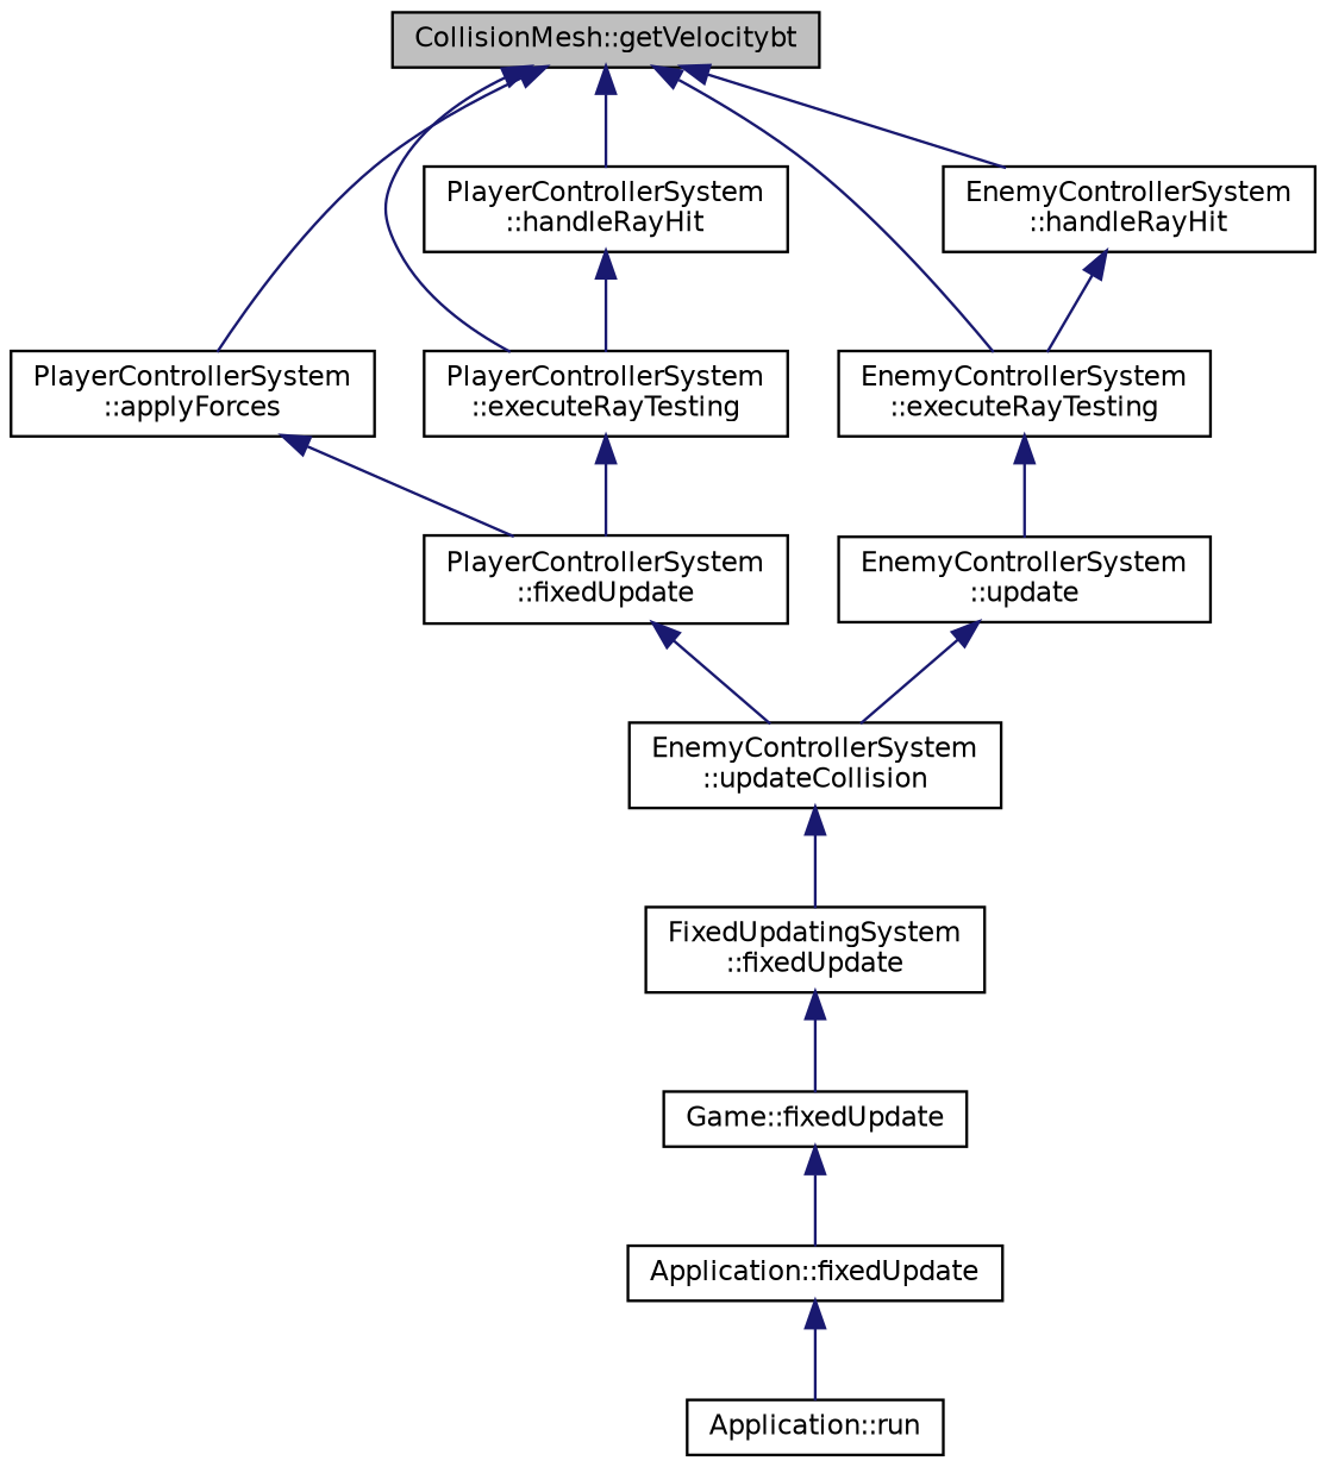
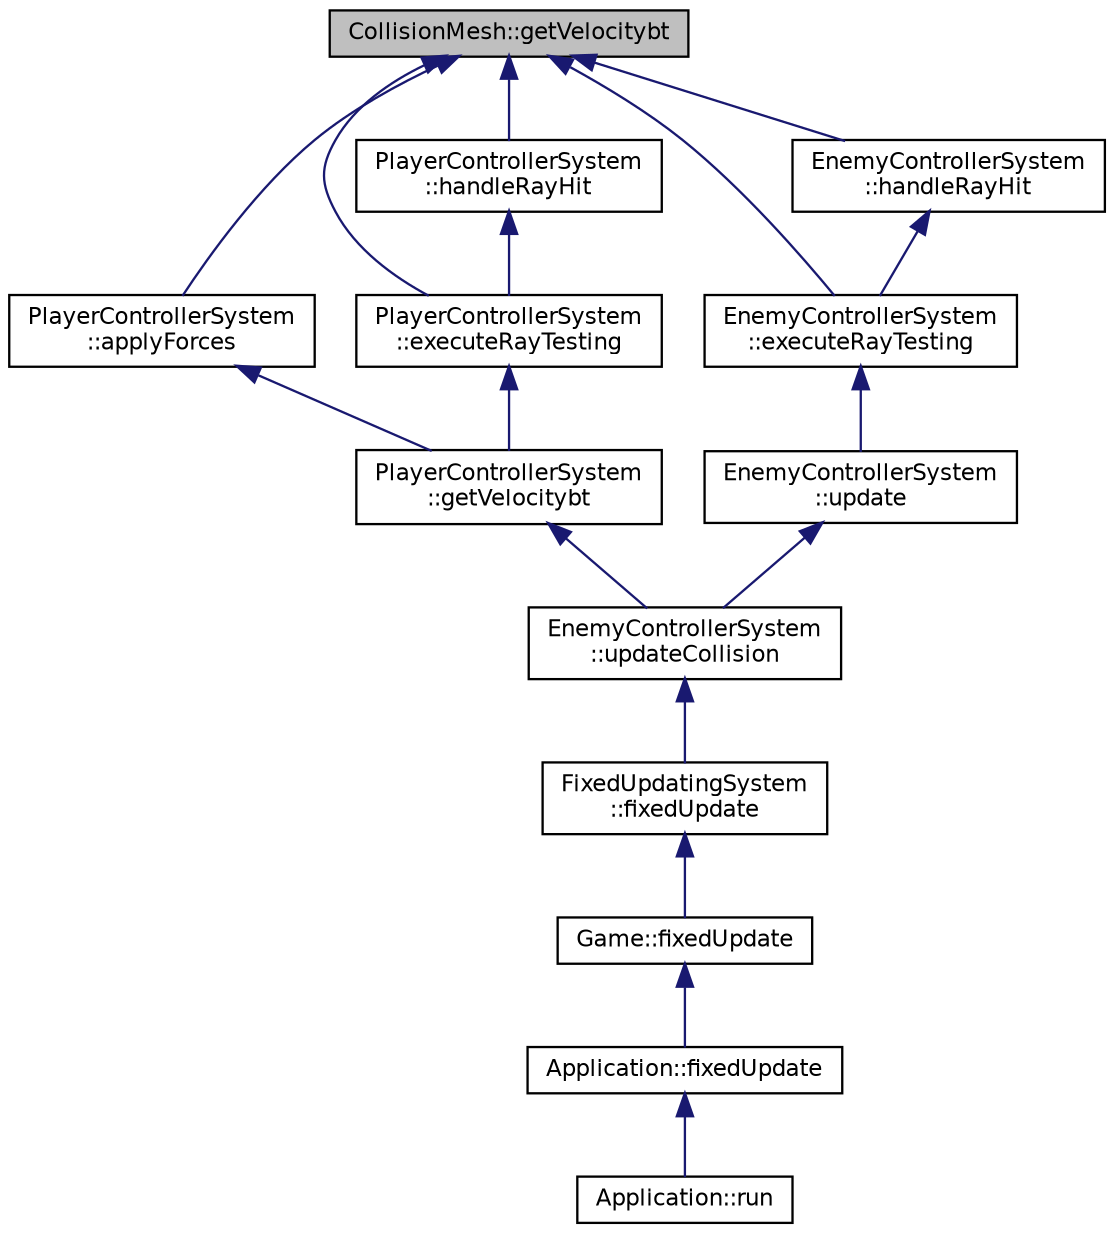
  digraph {
    rankdir=TB
    node [color=black fillcolor=white fontname=Helvetica fontsize=10 shape=record style=filled]
    edge [color=midnightblue dir=back fontname=Helvetica fontsize=10 labelfontname=Helvetica labelfontsize=10 style=solid]
    n1 [fillcolor=grey75 fontcolor=black height=0.2 label="CollisionMesh::getVelocitybt" width=0.4]
    n2 [height=0.2 label="PlayerControllerSystem\l::applyForces" width=0.4]
    n3 [height=0.2 label="PlayerControllerSystem\l::executeRayTesting" width=0.4]
    n4 [height=0.2 label="EnemyControllerSystem\l::executeRayTesting" width=0.4]
    n5 [height=0.2 label="PlayerControllerSystem\l::handleRayHit" width=0.4]
    n6 [height=0.2 label="EnemyControllerSystem\l::handleRayHit" width=0.4]
-   n7 [height=0.2 label="PlayerControllerSystem\l::fixedUpdate" width=0.4]
+   n7 [height=0.2 label="PlayerControllerSystem\l::getVelocitybt" width=0.4]
    n8 [height=0.2 label="EnemyControllerSystem\l::update" width=0.4]
    n9 [height=0.2 label="EnemyControllerSystem\l::updateCollision" width=0.4]
    n10 [height=0.2 label="FixedUpdatingSystem\l::fixedUpdate" width=0.4]
    n11 [height=0.2 label="Game::fixedUpdate" width=0.4]
    n12 [height=0.2 label="Application::fixedUpdate" width=0.4]
    n13 [height=0.2 label="Application::run" width=0.4]
    n1 -> n2
    n1 -> n3
    n1 -> n4
    n1 -> n5
    n1 -> n6
    n2 -> n7
    n3 -> n7
    n4 -> n8
    n5 -> n3
    n6 -> n4
    n7 -> n9
    n8 -> n9
    n9 -> n10
    n10 -> n11
    n11 -> n12
    n12 -> n13
  }
